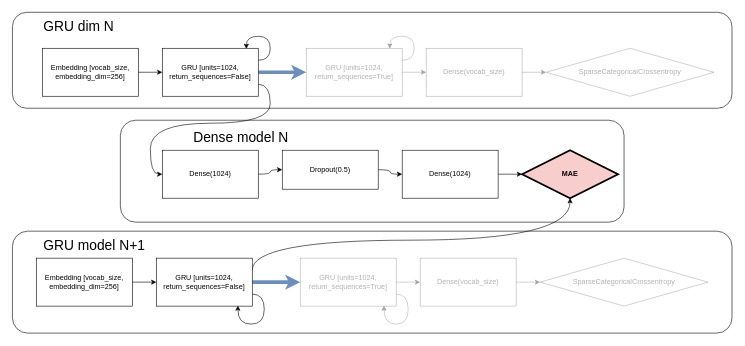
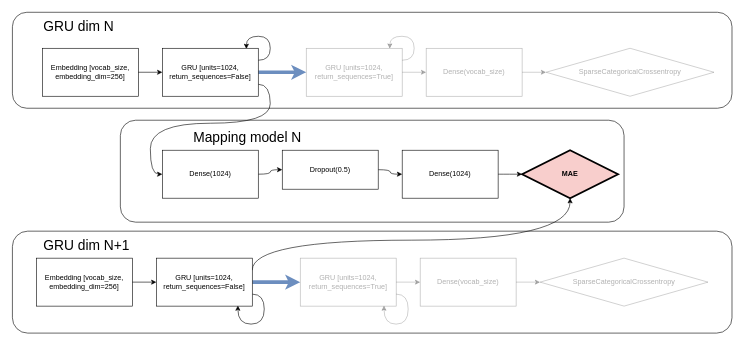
  <mxCell id="0" />
  <mxCell id="1" parent="0" />
  <mxCell id="2" value="Embedding [vocab_size, embedding_dim=256]" style="rounded=0;whiteSpace=wrap;html=1;" vertex="1" parent="1"><mxGeometry x="70" y="80" width="160" height="80" as="geometry" /></mxCell>
  <mxCell id="3" style="edgeStyle=orthogonalEdgeStyle;orthogonalLoop=1;jettySize=auto;html=1;exitX=1;exitY=0.25;exitDx=0;exitDy=0;entryX=0.876;entryY=0.014;entryDx=0;entryDy=0;entryPerimeter=0;curved=1;" edge="1" parent="1" source="6" target="6"><mxGeometry relative="1" as="geometry"><mxPoint x="390" y="70" as="targetPoint" /><Array as="points"><mxPoint x="450" y="100" /><mxPoint x="450" y="60" /><mxPoint x="410" y="60" /><mxPoint x="410" y="81" /></Array></mxGeometry></mxCell>
  <mxCell id="4" style="edgeStyle=orthogonalEdgeStyle;rounded=0;orthogonalLoop=1;jettySize=auto;html=1;entryX=0;entryY=0.5;entryDx=0;entryDy=0;fillColor=#dae8fc;strokeColor=#6c8ebf;strokeWidth=6;" edge="1" parent="1" source="6" target="9"><mxGeometry relative="1" as="geometry" /></mxCell>
  <mxCell id="5" style="edgeStyle=orthogonalEdgeStyle;curved=1;orthogonalLoop=1;jettySize=auto;html=1;exitX=1;exitY=0.75;exitDx=0;exitDy=0;entryX=0;entryY=0.5;entryDx=0;entryDy=0;fontSize=12;strokeWidth=1;" edge="1" parent="1" source="6" target="15"><mxGeometry relative="1" as="geometry" /></mxCell>
  <mxCell id="6" value="GRU [units=1024, return_sequences=False]" style="rounded=0;whiteSpace=wrap;html=1;" vertex="1" parent="1"><mxGeometry x="270" y="80" width="160" height="80" as="geometry" /></mxCell>
  <mxCell id="7" style="edgeStyle=orthogonalEdgeStyle;rounded=0;orthogonalLoop=1;jettySize=auto;html=1;entryX=0;entryY=0.5;entryDx=0;entryDy=0;strokeWidth=1;textOpacity=30;opacity=30;" edge="1" parent="1" source="9" target="10"><mxGeometry relative="1" as="geometry" /></mxCell>
  <mxCell id="8" style="edgeStyle=orthogonalEdgeStyle;orthogonalLoop=1;jettySize=auto;html=1;exitX=1;exitY=0.25;exitDx=0;exitDy=0;strokeWidth=1;entryX=0.871;entryY=0.007;entryDx=0;entryDy=0;entryPerimeter=0;curved=1;textOpacity=30;opacity=30;" edge="1" parent="1" source="9" target="9"><mxGeometry relative="1" as="geometry"><mxPoint x="640" y="80" as="targetPoint" /><Array as="points"><mxPoint x="690" y="100" /><mxPoint x="690" y="60" /><mxPoint x="650" y="60" /><mxPoint x="650" y="81" /></Array></mxGeometry></mxCell>
  <mxCell id="9" value="GRU [units=1024, return_sequences=True]" style="rounded=0;whiteSpace=wrap;html=1;textOpacity=30;opacity=30;" vertex="1" parent="1"><mxGeometry x="510" y="80" width="160" height="80" as="geometry" /></mxCell>
  <mxCell id="10" value="Dense(vocab_size)" style="rounded=0;whiteSpace=wrap;html=1;textOpacity=30;opacity=30;" vertex="1" parent="1"><mxGeometry x="710" y="80" width="160" height="80" as="geometry" /></mxCell>
  <mxCell id="11" value="" style="endArrow=classic;html=1;exitX=1;exitY=0.5;exitDx=0;exitDy=0;entryX=0;entryY=0.5;entryDx=0;entryDy=0;" edge="1" parent="1" source="2" target="6"><mxGeometry width="50" height="50" relative="1" as="geometry"><mxPoint x="340" y="50" as="sourcePoint" /><mxPoint x="390" y="0" as="targetPoint" /></mxGeometry></mxCell>
  <mxCell id="12" value="SparseCategoricalCrossentropy" style="rhombus;whiteSpace=wrap;html=1;fillColor=none;textOpacity=30;opacity=30;" vertex="1" parent="1"><mxGeometry x="910" y="80" width="280" height="80" as="geometry" /></mxCell>
  <mxCell id="13" value="" style="endArrow=classic;html=1;strokeWidth=1;exitX=1;exitY=0.5;exitDx=0;exitDy=0;entryX=0;entryY=0.5;entryDx=0;entryDy=0;textOpacity=30;opacity=30;" edge="1" parent="1" source="10" target="12"><mxGeometry width="50" height="50" relative="1" as="geometry"><mxPoint x="830" y="110" as="sourcePoint" /><mxPoint x="880" y="60" as="targetPoint" /></mxGeometry></mxCell>
  <mxCell id="14" style="edgeStyle=orthogonalEdgeStyle;curved=1;orthogonalLoop=1;jettySize=auto;html=1;exitX=1;exitY=0.5;exitDx=0;exitDy=0;entryX=0;entryY=0.5;entryDx=0;entryDy=0;fontSize=12;strokeWidth=1;" edge="1" parent="1" source="15" target="19"><mxGeometry relative="1" as="geometry" /></mxCell>
  <mxCell id="15" value="&lt;font style=&quot;font-size: 12px;&quot;&gt;Dense(1024)&lt;/font&gt;" style="rounded=0;whiteSpace=wrap;html=1;fontSize=12;fillColor=#ffffff;verticalAlign=middle;align=center;" vertex="1" parent="1"><mxGeometry x="270" y="250" width="160" height="80" as="geometry" /></mxCell>
  <mxCell id="16" style="edgeStyle=orthogonalEdgeStyle;curved=1;orthogonalLoop=1;jettySize=auto;html=1;entryX=0;entryY=0.5;entryDx=0;entryDy=0;fontSize=12;strokeWidth=1;" edge="1" parent="1" source="17" target="20"><mxGeometry relative="1" as="geometry" /></mxCell>
  <mxCell id="17" value="&lt;font style=&quot;font-size: 12px;&quot;&gt;Dense(1024)&lt;/font&gt;" style="rounded=0;whiteSpace=wrap;html=1;fontSize=12;fillColor=#ffffff;verticalAlign=middle;align=center;" vertex="1" parent="1"><mxGeometry x="670" y="250" width="160" height="80" as="geometry" /></mxCell>
  <mxCell id="18" style="edgeStyle=orthogonalEdgeStyle;curved=1;orthogonalLoop=1;jettySize=auto;html=1;fontSize=12;strokeWidth=1;" edge="1" parent="1" source="19" target="17"><mxGeometry relative="1" as="geometry" /></mxCell>
  <mxCell id="19" value="&lt;font style=&quot;font-size: 12px&quot;&gt;Dropout(0.5)&lt;/font&gt;" style="rounded=0;whiteSpace=wrap;html=1;fontSize=12;fillColor=#ffffff;verticalAlign=middle;align=center;" vertex="1" parent="1"><mxGeometry x="470" y="250" width="160" height="65" as="geometry" /></mxCell>
  <mxCell id="20" value="MAE" style="rhombus;whiteSpace=wrap;html=1;fontSize=12;fillColor=#f8cecc;verticalAlign=middle;fontStyle=1;strokeWidth=3;" vertex="1" parent="1"><mxGeometry x="870" y="250" width="160" height="80" as="geometry" /></mxCell>
  <mxCell id="21" value="Embedding [vocab_size, embedding_dim=256]" style="rounded=0;whiteSpace=wrap;html=1;" vertex="1" parent="1"><mxGeometry y="430" width="160" height="80" as="geometry" x="60" /></mxCell>
  <mxCell id="22" style="edgeStyle=orthogonalEdgeStyle;orthogonalLoop=1;jettySize=auto;html=1;exitX=1;exitY=0.75;exitDx=0;exitDy=0;entryX=0.85;entryY=0.988;entryDx=0;entryDy=0;entryPerimeter=0;curved=1;" edge="1" parent="1" source="25" target="25"><mxGeometry relative="1" as="geometry"><mxPoint x="380" y="420" as="targetPoint" /><Array as="points"><mxPoint x="440" y="490" /><mxPoint x="440" y="540" /><mxPoint x="396" y="540" /></Array></mxGeometry></mxCell>
  <mxCell id="23" style="edgeStyle=orthogonalEdgeStyle;rounded=0;orthogonalLoop=1;jettySize=auto;html=1;entryX=0;entryY=0.5;entryDx=0;entryDy=0;fillColor=#dae8fc;strokeColor=#6c8ebf;strokeWidth=6;" edge="1" parent="1" source="25" target="28"><mxGeometry relative="1" as="geometry" /></mxCell>
  <mxCell id="24" style="edgeStyle=orthogonalEdgeStyle;curved=1;orthogonalLoop=1;jettySize=auto;html=1;exitX=1;exitY=0.25;exitDx=0;exitDy=0;entryX=0.5;entryY=1;entryDx=0;entryDy=0;fontSize=12;strokeWidth=1;" edge="1" parent="1" source="25" target="20"><mxGeometry relative="1" as="geometry"><Array as="points"><mxPoint x="420" y="400" /><mxPoint x="950" y="400" /></Array><mxPoint x="940" y="400" as="targetPoint" /></mxGeometry></mxCell>
  <mxCell id="25" value="GRU [units=1024, return_sequences=False]" style="rounded=0;whiteSpace=wrap;html=1;" vertex="1" parent="1"><mxGeometry x="260" y="430" width="160" height="80" as="geometry" /></mxCell>
  <mxCell id="26" style="edgeStyle=orthogonalEdgeStyle;rounded=0;orthogonalLoop=1;jettySize=auto;html=1;entryX=0;entryY=0.5;entryDx=0;entryDy=0;strokeWidth=1;opacity=30;textOpacity=30;" edge="1" parent="1" source="28" target="29"><mxGeometry relative="1" as="geometry" /></mxCell>
  <mxCell id="27" style="edgeStyle=orthogonalEdgeStyle;orthogonalLoop=1;jettySize=auto;html=1;exitX=1;exitY=0.75;exitDx=0;exitDy=0;strokeWidth=1;entryX=0.873;entryY=0.989;entryDx=0;entryDy=0;entryPerimeter=0;curved=1;opacity=30;textOpacity=30;" edge="1" parent="1" source="28" target="28"><mxGeometry relative="1" as="geometry"><mxPoint x="630" y="430" as="targetPoint" /><Array as="points"><mxPoint x="680" y="490" /><mxPoint x="680" y="540" /><mxPoint x="640" y="540" /></Array></mxGeometry></mxCell>
  <mxCell id="28" value="GRU [units=1024, return_sequences=True]" style="rounded=0;whiteSpace=wrap;html=1;opacity=30;textOpacity=30;" vertex="1" parent="1"><mxGeometry x="500" y="430" width="160" height="80" as="geometry" /></mxCell>
  <mxCell id="29" value="Dense(vocab_size)" style="rounded=0;whiteSpace=wrap;html=1;opacity=30;textOpacity=30;" vertex="1" parent="1"><mxGeometry x="700" y="430" width="160" height="80" as="geometry" /></mxCell>
  <mxCell id="30" value="" style="endArrow=classic;html=1;exitX=1;exitY=0.5;exitDx=0;exitDy=0;entryX=0;entryY=0.5;entryDx=0;entryDy=0;" edge="1" parent="1" source="21" target="25"><mxGeometry width="50" height="50" relative="1" as="geometry"><mxPoint x="330" y="400" as="sourcePoint" /><mxPoint x="380" y="350" as="targetPoint" /></mxGeometry></mxCell>
  <mxCell id="31" value="SparseCategoricalCrossentropy" style="rhombus;whiteSpace=wrap;html=1;fillColor=none;opacity=30;textOpacity=30;" vertex="1" parent="1"><mxGeometry x="900" y="430" width="280" height="80" as="geometry" /></mxCell>
  <mxCell id="32" value="" style="endArrow=classic;html=1;strokeWidth=1;exitX=1;exitY=0.5;exitDx=0;exitDy=0;entryX=0;entryY=0.5;entryDx=0;entryDy=0;opacity=30;textOpacity=30;" edge="1" parent="1" source="29" target="31"><mxGeometry width="50" height="50" relative="1" as="geometry"><mxPoint x="820" y="460" as="sourcePoint" /><mxPoint x="870" y="410" as="targetPoint" /></mxGeometry></mxCell>
  <mxCell id="33" value="GRU dim N" style="rounded=1;whiteSpace=wrap;html=1;fillColor=none;verticalAlign=top;fontSize=23;align=left;spacingTop=4;spacingLeft=50;" vertex="1" parent="1"><mxGeometry x="20" y="20" width="1200" height="160" as="geometry" /></mxCell>
- <mxCell id="34" value="GRU model N+1" style="rounded=1;whiteSpace=wrap;html=1;fillColor=none;verticalAlign=top;fontSize=23;align=left;spacingTop=4;spacingLeft=50;" vertex="1" parent="1"><mxGeometry x="20" y="385" width="1200" height="170" as="geometry" /></mxCell>
- <mxCell id="35" value="Dense model N" style="rounded=1;whiteSpace=wrap;html=1;fillColor=none;verticalAlign=top;fontSize=23;align=left;spacingLeft=120;spacingTop=8;" vertex="1" parent="1"><mxGeometry x="200" y="200" width="840" height="170" as="geometry" /></mxCell>
+ <mxCell id="34" value="GRU dim N+1" style="rounded=1;whiteSpace=wrap;html=1;fillColor=none;verticalAlign=top;fontSize=23;align=left;spacingTop=4;spacingLeft=50;" vertex="1" parent="1"><mxGeometry x="20" y="385" width="1200" height="170" as="geometry" /></mxCell>
+ <mxCell id="35" value="Mapping model N" style="rounded=1;whiteSpace=wrap;html=1;fillColor=none;verticalAlign=top;fontSize=23;align=left;spacingLeft=120;spacingTop=8;" vertex="1" parent="1"><mxGeometry x="200" y="200" width="840" height="170" as="geometry" /></mxCell>
